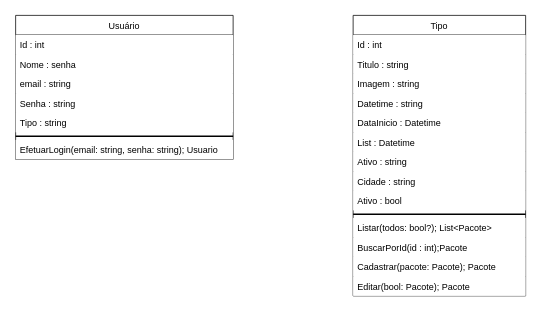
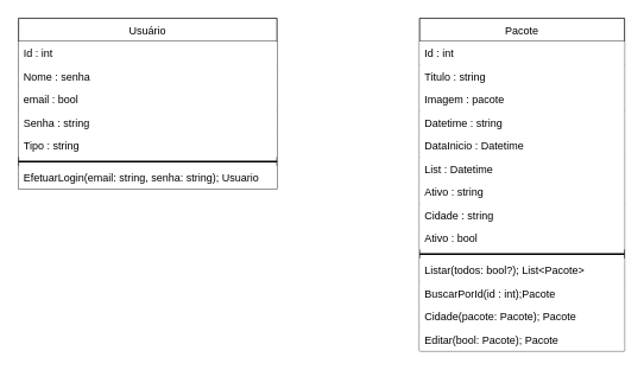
  <mxCell id="0" />
  <mxCell id="1" parent="0" />
  <mxCell id="2" value="Usuário" style="swimlane;fontStyle=0;childLayout=stackLayout;horizontal=1;startSize=26;fillColor=#ffffff;horizontalStack=0;resizeParent=1;resizeParentMax=0;resizeLast=0;collapsible=1;marginBottom=0;" vertex="1" parent="1"><mxGeometry x="20" y="20" width="290" height="192" as="geometry" /></mxCell>
  <mxCell id="3" value="Id : int" style="text;strokeColor=none;fillColor=#ffffff;align=left;verticalAlign=top;spacingLeft=4;spacingRight=4;overflow=hidden;rotatable=0;points=[[0,0.5],[1,0.5]];portConstraint=eastwest;" vertex="1" parent="2"><mxGeometry y="26" width="290" height="26" as="geometry" /></mxCell>
  <mxCell id="4" value="Nome : senha" style="text;strokeColor=none;fillColor=#ffffff;align=left;verticalAlign=top;spacingLeft=4;spacingRight=4;overflow=hidden;rotatable=0;points=[[0,0.5],[1,0.5]];portConstraint=eastwest;" vertex="1" parent="2"><mxGeometry y="52" width="290" height="26" as="geometry" /></mxCell>
- <mxCell id="5" value="email : string" style="text;strokeColor=none;fillColor=#ffffff;align=left;verticalAlign=top;spacingLeft=4;spacingRight=4;overflow=hidden;rotatable=0;points=[[0,0.5],[1,0.5]];portConstraint=eastwest;" vertex="1" parent="2"><mxGeometry y="78" width="290" height="26" as="geometry" /></mxCell>
+ <mxCell id="5" value="email : bool" style="text;strokeColor=none;fillColor=#ffffff;align=left;verticalAlign=top;spacingLeft=4;spacingRight=4;overflow=hidden;rotatable=0;points=[[0,0.5],[1,0.5]];portConstraint=eastwest;" vertex="1" parent="2"><mxGeometry y="78" width="290" height="26" as="geometry" /></mxCell>
  <mxCell id="6" value="Senha : string" style="text;strokeColor=none;fillColor=#ffffff;align=left;verticalAlign=top;spacingLeft=4;spacingRight=4;overflow=hidden;rotatable=0;points=[[0,0.5],[1,0.5]];portConstraint=eastwest;" vertex="1" parent="2"><mxGeometry y="104" width="290" height="26" as="geometry" /></mxCell>
  <mxCell id="7" value="Tipo : string" style="text;strokeColor=none;fillColor=#ffffff;align=left;verticalAlign=top;spacingLeft=4;spacingRight=4;overflow=hidden;rotatable=0;points=[[0,0.5],[1,0.5]];portConstraint=eastwest;" vertex="1" parent="2"><mxGeometry y="130" width="290" height="26" as="geometry" /></mxCell>
  <mxCell id="8" value="" style="line;strokeWidth=2;html=1;" vertex="1" parent="2"><mxGeometry y="156" width="290" height="10" as="geometry" /></mxCell>
  <mxCell id="9" value="EfetuarLogin(email: string, senha: string); Usuario" style="text;strokeColor=none;fillColor=#ffffff;align=left;verticalAlign=top;spacingLeft=4;spacingRight=4;overflow=hidden;rotatable=0;points=[[0,0.5],[1,0.5]];portConstraint=eastwest;" vertex="1" parent="2"><mxGeometry y="166" width="290" height="26" as="geometry" /></mxCell>
- <mxCell id="10" value="Tipo" style="swimlane;fontStyle=0;childLayout=stackLayout;horizontal=1;startSize=26;fillColor=#ffffff;horizontalStack=0;resizeParent=1;resizeParentMax=0;resizeLast=0;collapsible=1;marginBottom=0;" vertex="1" parent="1"><mxGeometry x="470" y="20" width="230" height="374" as="geometry" /></mxCell>
+ <mxCell id="10" value="Pacote" style="swimlane;fontStyle=0;childLayout=stackLayout;horizontal=1;startSize=26;fillColor=#ffffff;horizontalStack=0;resizeParent=1;resizeParentMax=0;resizeLast=0;collapsible=1;marginBottom=0;" vertex="1" parent="1"><mxGeometry x="470" y="20" width="230" height="374" as="geometry" /></mxCell>
  <mxCell id="11" value="Id : int" style="text;strokeColor=none;fillColor=#ffffff;align=left;verticalAlign=top;spacingLeft=4;spacingRight=4;overflow=hidden;rotatable=0;points=[[0,0.5],[1,0.5]];portConstraint=eastwest;" vertex="1" parent="10"><mxGeometry y="26" width="230" height="26" as="geometry" /></mxCell>
  <mxCell id="12" value="Titulo : string" style="text;strokeColor=none;fillColor=#ffffff;align=left;verticalAlign=top;spacingLeft=4;spacingRight=4;overflow=hidden;rotatable=0;points=[[0,0.5],[1,0.5]];portConstraint=eastwest;" vertex="1" parent="10"><mxGeometry y="52" width="230" height="26" as="geometry" /></mxCell>
- <mxCell id="13" value="Imagem : string" style="text;strokeColor=none;fillColor=#ffffff;align=left;verticalAlign=top;spacingLeft=4;spacingRight=4;overflow=hidden;rotatable=0;points=[[0,0.5],[1,0.5]];portConstraint=eastwest;" vertex="1" parent="10"><mxGeometry y="78" width="230" height="26" as="geometry" /></mxCell>
+ <mxCell id="13" value="Imagem : pacote" style="text;strokeColor=none;fillColor=#ffffff;align=left;verticalAlign=top;spacingLeft=4;spacingRight=4;overflow=hidden;rotatable=0;points=[[0,0.5],[1,0.5]];portConstraint=eastwest;" vertex="1" parent="10"><mxGeometry y="78" width="230" height="26" as="geometry" /></mxCell>
  <mxCell id="14" value="Datetime : string" style="text;strokeColor=none;fillColor=#ffffff;align=left;verticalAlign=top;spacingLeft=4;spacingRight=4;overflow=hidden;rotatable=0;points=[[0,0.5],[1,0.5]];portConstraint=eastwest;" vertex="1" parent="10"><mxGeometry y="104" width="230" height="26" as="geometry" /></mxCell>
  <mxCell id="15" value="DataInicio : Datetime" style="text;strokeColor=none;fillColor=#ffffff;align=left;verticalAlign=top;spacingLeft=4;spacingRight=4;overflow=hidden;rotatable=0;points=[[0,0.5],[1,0.5]];portConstraint=eastwest;" vertex="1" parent="10"><mxGeometry y="130" width="230" height="26" as="geometry" /></mxCell>
  <mxCell id="16" value="List : Datetime" style="text;strokeColor=none;fillColor=#ffffff;align=left;verticalAlign=top;spacingLeft=4;spacingRight=4;overflow=hidden;rotatable=0;points=[[0,0.5],[1,0.5]];portConstraint=eastwest;" vertex="1" parent="10"><mxGeometry y="156" width="230" height="26" as="geometry" /></mxCell>
  <mxCell id="17" value="Ativo : string" style="text;strokeColor=none;fillColor=#ffffff;align=left;verticalAlign=top;spacingLeft=4;spacingRight=4;overflow=hidden;rotatable=0;points=[[0,0.5],[1,0.5]];portConstraint=eastwest;" vertex="1" parent="10"><mxGeometry y="182" width="230" height="26" as="geometry" /></mxCell>
  <mxCell id="18" value="Cidade : string" style="text;strokeColor=none;fillColor=#ffffff;align=left;verticalAlign=top;spacingLeft=4;spacingRight=4;overflow=hidden;rotatable=0;points=[[0,0.5],[1,0.5]];portConstraint=eastwest;" vertex="1" parent="10"><mxGeometry y="208" width="230" height="26" as="geometry" /></mxCell>
  <mxCell id="19" value="Ativo : bool" style="text;strokeColor=none;fillColor=#ffffff;align=left;verticalAlign=top;spacingLeft=4;spacingRight=4;overflow=hidden;rotatable=0;points=[[0,0.5],[1,0.5]];portConstraint=eastwest;" vertex="1" parent="10"><mxGeometry y="234" width="230" height="26" as="geometry" /></mxCell>
  <mxCell id="20" value="" style="line;strokeWidth=2;html=1;" vertex="1" parent="10"><mxGeometry y="260" width="230" height="10" as="geometry" /></mxCell>
  <mxCell id="21" value="Listar(todos: bool?); List&lt;Pacote&gt;" style="text;strokeColor=none;fillColor=#ffffff;align=left;verticalAlign=top;spacingLeft=4;spacingRight=4;overflow=hidden;rotatable=0;points=[[0,0.5],[1,0.5]];portConstraint=eastwest;" vertex="1" parent="10"><mxGeometry y="270" width="230" height="26" as="geometry" /></mxCell>
  <mxCell id="22" value="BuscarPorId(id : int);Pacote" style="text;strokeColor=none;fillColor=#ffffff;align=left;verticalAlign=top;spacingLeft=4;spacingRight=4;overflow=hidden;rotatable=0;points=[[0,0.5],[1,0.5]];portConstraint=eastwest;" vertex="1" parent="10"><mxGeometry y="296" width="230" height="26" as="geometry" /></mxCell>
- <mxCell id="23" value="Cadastrar(pacote: Pacote); Pacote" style="text;strokeColor=none;fillColor=#ffffff;align=left;verticalAlign=top;spacingLeft=4;spacingRight=4;overflow=hidden;rotatable=0;points=[[0,0.5],[1,0.5]];portConstraint=eastwest;" vertex="1" parent="10"><mxGeometry y="322" width="230" height="26" as="geometry" /></mxCell>
+ <mxCell id="23" value="Cidade(pacote: Pacote); Pacote" style="text;strokeColor=none;fillColor=#ffffff;align=left;verticalAlign=top;spacingLeft=4;spacingRight=4;overflow=hidden;rotatable=0;points=[[0,0.5],[1,0.5]];portConstraint=eastwest;" vertex="1" parent="10"><mxGeometry y="322" width="230" height="26" as="geometry" /></mxCell>
  <mxCell id="24" value="Editar(bool: Pacote); Pacote" style="text;strokeColor=none;fillColor=#ffffff;align=left;verticalAlign=top;spacingLeft=4;spacingRight=4;overflow=hidden;rotatable=0;points=[[0,0.5],[1,0.5]];portConstraint=eastwest;" vertex="1" parent="10"><mxGeometry y="348" width="230" height="26" as="geometry" /></mxCell>
